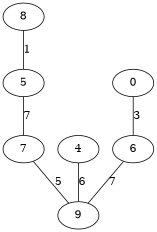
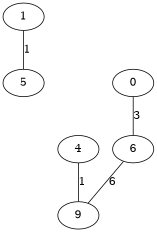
  graph {
-   1 [label=8]
+   1
    5
-   7
    n4 [label=9]
    4
    n6 [label=0]
    6
    1 -- 5 [label=1]
-   5 -- 7 [label=7]
-   7 -- n4 [label=5]
-   4 -- n4 [label=6]
+   4 -- n4 [label=1]
    n6 -- 6 [label=3]
-   6 -- n4 [label=7]
+   6 -- n4 [label=6]
  }
